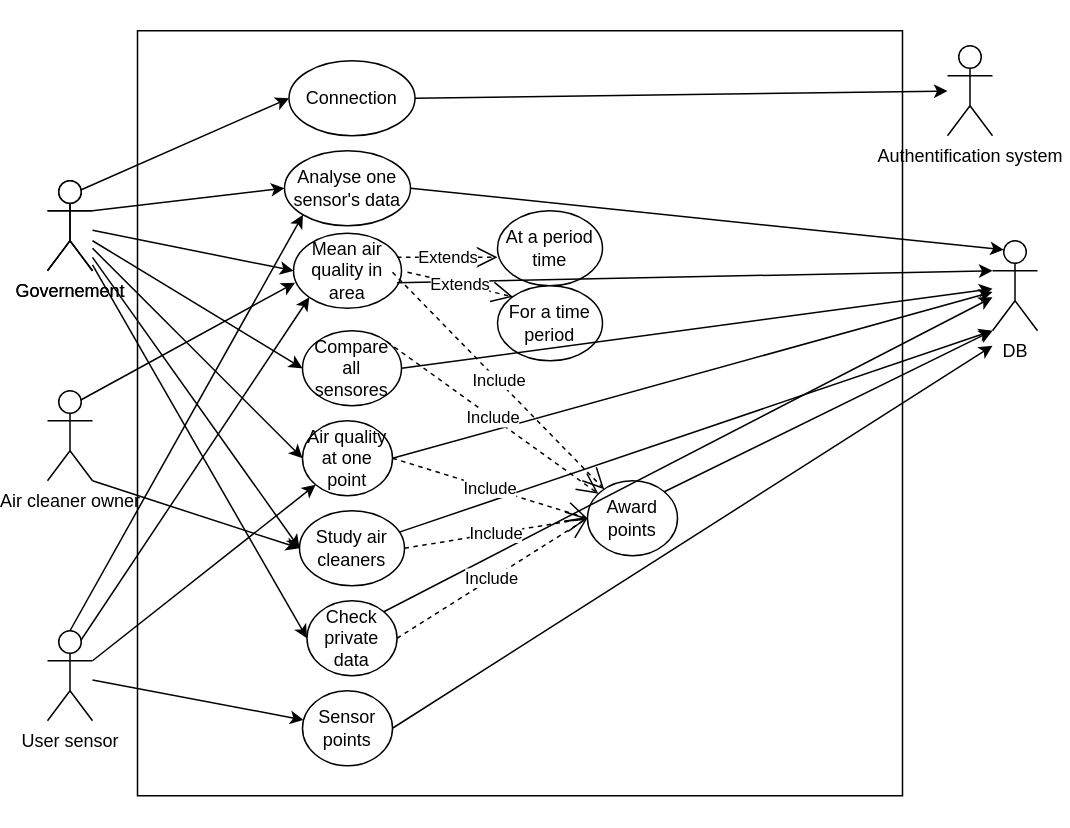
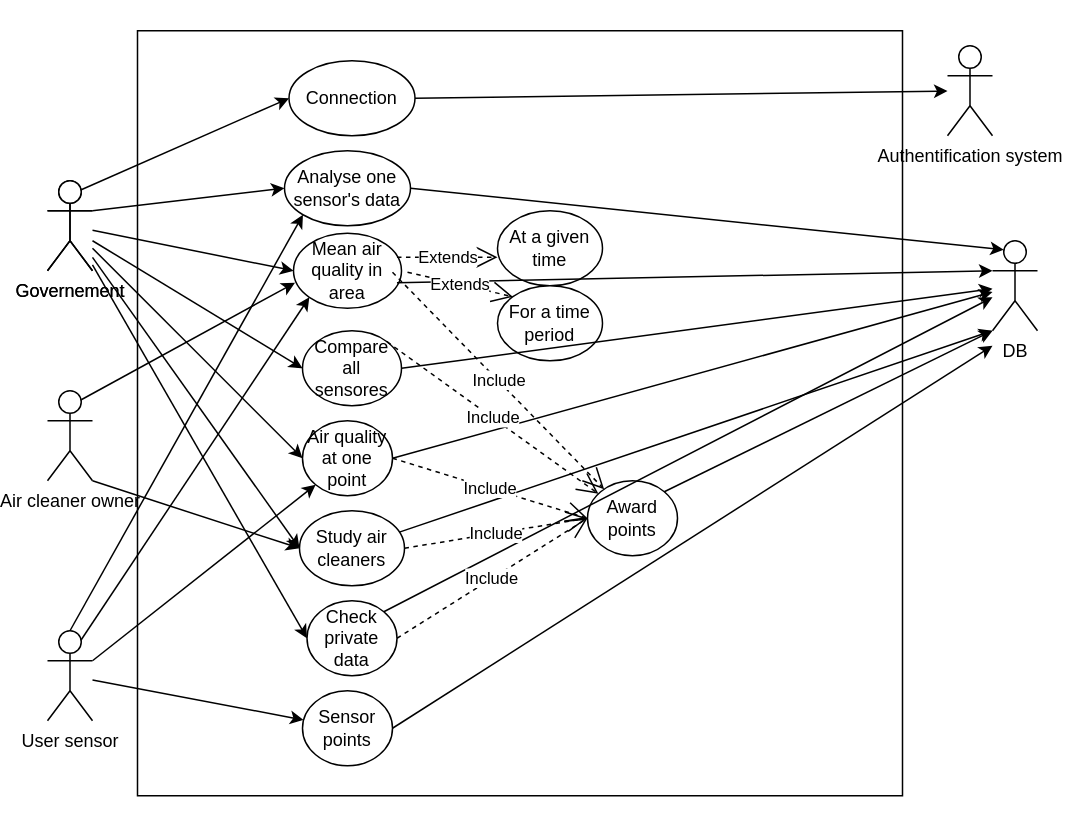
  <mxCell id="0" />
  <mxCell id="1" parent="0" />
  <mxCell id="2" value="" style="whiteSpace=wrap;html=1;aspect=fixed;" parent="1" vertex="1"><mxGeometry x="80" y="20" width="510" height="510" as="geometry" /></mxCell>
  <mxCell id="3" value="Governement" style="shape=umlActor;verticalLabelPosition=bottom;verticalAlign=top;html=1;outlineConnect=0;" parent="1" vertex="1"><mxGeometry x="20" y="120" width="30" height="60" as="geometry" /></mxCell>
  <mxCell id="4" value="Mean air quality in area" style="ellipse;whiteSpace=wrap;html=1;" parent="1" vertex="1"><mxGeometry x="184" y="155" width="72" height="50" as="geometry" /></mxCell>
  <mxCell id="5" value="Analyse one sensor's data" style="ellipse;whiteSpace=wrap;html=1;" parent="1" vertex="1"><mxGeometry x="178" y="100" width="84" height="50" as="geometry" /></mxCell>
  <mxCell id="6" value="Compare all sensores" style="ellipse;whiteSpace=wrap;html=1;" parent="1" vertex="1"><mxGeometry x="190" y="220" width="66" height="50" as="geometry" /></mxCell>
  <mxCell id="7" value="Air quality at one point" style="ellipse;whiteSpace=wrap;html=1;" parent="1" vertex="1"><mxGeometry x="190" y="280" width="60" height="50" as="geometry" /></mxCell>
  <mxCell id="8" value="Study air cleaners" style="ellipse;whiteSpace=wrap;html=1;" parent="1" vertex="1"><mxGeometry x="188" y="340" width="70" height="50" as="geometry" /></mxCell>
  <mxCell id="9" value="Check private data" style="ellipse;whiteSpace=wrap;html=1;" parent="1" vertex="1"><mxGeometry x="193" y="400" width="60" height="50" as="geometry" /></mxCell>
  <mxCell id="10" value="Award points" style="ellipse;whiteSpace=wrap;html=1;" parent="1" vertex="1"><mxGeometry x="380" y="320" width="60" height="50" as="geometry" /></mxCell>
  <mxCell id="11" value="DB" style="shape=umlActor;verticalLabelPosition=bottom;verticalAlign=top;html=1;outlineConnect=0;" parent="1" vertex="1"><mxGeometry x="650" y="160" width="30" height="60" as="geometry" /></mxCell>
- <mxCell id="12" value="At a period time" style="ellipse;whiteSpace=wrap;html=1;" parent="1" vertex="1"><mxGeometry x="320" y="140" width="70" height="50" as="geometry" /></mxCell>
+ <mxCell id="12" value="At a given time" style="ellipse;whiteSpace=wrap;html=1;" parent="1" vertex="1"><mxGeometry x="320" y="140" width="70" height="50" as="geometry" /></mxCell>
  <mxCell id="13" value="For a time period" style="ellipse;whiteSpace=wrap;html=1;" parent="1" vertex="1"><mxGeometry x="320" y="190" width="70" height="50" as="geometry" /></mxCell>
  <mxCell id="14" value="" style="endArrow=classic;html=1;rounded=0;exitX=0.958;exitY=0.66;exitDx=0;exitDy=0;exitPerimeter=0;entryX=0;entryY=0.333;entryDx=0;entryDy=0;entryPerimeter=0;" parent="1" source="4" target="11" edge="1"><mxGeometry width="50" height="50" relative="1" as="geometry"><mxPoint x="280" y="360" as="sourcePoint" /><mxPoint x="530" y="185" as="targetPoint" /></mxGeometry></mxCell>
  <mxCell id="15" value="" style="endArrow=classic;html=1;rounded=0;exitX=1;exitY=0.5;exitDx=0;exitDy=0;entryX=0.25;entryY=0.1;entryDx=0;entryDy=0;entryPerimeter=0;" parent="1" source="5" target="11" edge="1"><mxGeometry width="50" height="50" relative="1" as="geometry"><mxPoint x="280" y="360" as="sourcePoint" /><mxPoint x="330" y="310" as="targetPoint" /></mxGeometry></mxCell>
  <mxCell id="16" value="" style="endArrow=classic;html=1;rounded=0;exitX=1;exitY=0.5;exitDx=0;exitDy=0;" parent="1" source="6" target="11" edge="1"><mxGeometry width="50" height="50" relative="1" as="geometry"><mxPoint x="280" y="360" as="sourcePoint" /><mxPoint x="330" y="310" as="targetPoint" /></mxGeometry></mxCell>
  <mxCell id="17" value="" style="endArrow=classic;html=1;rounded=0;exitX=1;exitY=0.5;exitDx=0;exitDy=0;" parent="1" source="7" target="11" edge="1"><mxGeometry width="50" height="50" relative="1" as="geometry"><mxPoint x="610" y="370" as="sourcePoint" /><mxPoint x="520" y="220" as="targetPoint" /></mxGeometry></mxCell>
  <mxCell id="18" value="" style="endArrow=classic;html=1;rounded=0;entryX=0;entryY=1;entryDx=0;entryDy=0;entryPerimeter=0;" parent="1" source="8" target="11" edge="1"><mxGeometry width="50" height="50" relative="1" as="geometry"><mxPoint x="280" y="360" as="sourcePoint" /><mxPoint x="330" y="310" as="targetPoint" /></mxGeometry></mxCell>
  <mxCell id="19" value="" style="endArrow=classic;html=1;rounded=0;exitX=1;exitY=0;exitDx=0;exitDy=0;" parent="1" source="9" target="11" edge="1"><mxGeometry width="50" height="50" relative="1" as="geometry"><mxPoint x="280" y="360" as="sourcePoint" /><mxPoint x="530" y="220" as="targetPoint" /></mxGeometry></mxCell>
  <mxCell id="20" value="" style="endArrow=classic;html=1;rounded=0;exitX=1;exitY=0;exitDx=0;exitDy=0;" parent="1" source="10" edge="1"><mxGeometry width="50" height="50" relative="1" as="geometry"><mxPoint x="280" y="360" as="sourcePoint" /><mxPoint x="650" y="220" as="targetPoint" /></mxGeometry></mxCell>
  <mxCell id="21" value="Include" style="endArrow=open;endSize=12;dashed=1;html=1;rounded=0;exitX=1;exitY=0.5;exitDx=0;exitDy=0;entryX=0;entryY=0.5;entryDx=0;entryDy=0;" parent="1" source="7" target="10" edge="1"><mxGeometry width="160" relative="1" as="geometry"><mxPoint x="280" y="424.5" as="sourcePoint" /><mxPoint x="440" y="424.5" as="targetPoint" /></mxGeometry></mxCell>
  <mxCell id="22" value="Extends" style="endArrow=open;endSize=12;dashed=1;html=1;rounded=0;exitX=0.958;exitY=0.32;exitDx=0;exitDy=0;exitPerimeter=0;" parent="1" source="4" edge="1"><mxGeometry width="160" relative="1" as="geometry"><mxPoint x="280" y="424.5" as="sourcePoint" /><mxPoint x="320" y="171" as="targetPoint" /></mxGeometry></mxCell>
  <mxCell id="23" value="Include" style="endArrow=open;endSize=12;dashed=1;html=1;rounded=0;exitX=1;exitY=0.5;exitDx=0;exitDy=0;entryX=0;entryY=0.5;entryDx=0;entryDy=0;" parent="1" source="9" target="10" edge="1"><mxGeometry width="160" relative="1" as="geometry"><mxPoint x="263" y="181" as="sourcePoint" /><mxPoint x="330" y="175" as="targetPoint" /></mxGeometry></mxCell>
  <mxCell id="24" value="Include" style="endArrow=open;endSize=12;dashed=1;html=1;rounded=0;" parent="1" target="10" edge="1"><mxGeometry width="160" relative="1" as="geometry"><mxPoint x="250" y="181" as="sourcePoint" /><mxPoint x="330" y="175" as="targetPoint" /></mxGeometry></mxCell>
  <mxCell id="25" value="Include" style="endArrow=open;endSize=12;dashed=1;html=1;rounded=0;exitX=1;exitY=0;exitDx=0;exitDy=0;" parent="1" source="6" target="10" edge="1"><mxGeometry width="160" relative="1" as="geometry"><mxPoint x="273" y="191" as="sourcePoint" /><mxPoint x="340" y="185" as="targetPoint" /></mxGeometry></mxCell>
  <mxCell id="26" value="Include" style="endArrow=open;endSize=12;dashed=1;html=1;rounded=0;exitX=1;exitY=0.5;exitDx=0;exitDy=0;entryX=0;entryY=0.5;entryDx=0;entryDy=0;" parent="1" source="8" target="10" edge="1"><mxGeometry width="160" relative="1" as="geometry"><mxPoint x="283" y="201" as="sourcePoint" /><mxPoint x="350" y="195" as="targetPoint" /></mxGeometry></mxCell>
  <mxCell id="27" value="Extends" style="endArrow=open;endSize=12;dashed=1;html=1;rounded=0;entryX=0;entryY=0;entryDx=0;entryDy=0;" parent="1" target="13" edge="1"><mxGeometry width="160" relative="1" as="geometry"><mxPoint x="260" y="181" as="sourcePoint" /><mxPoint x="330" y="181" as="targetPoint" /></mxGeometry></mxCell>
  <mxCell id="28" value="" style="endArrow=classic;html=1;rounded=0;exitX=1;exitY=0.333;exitDx=0;exitDy=0;entryX=0;entryY=0.5;entryDx=0;entryDy=0;exitPerimeter=0;" parent="1" source="3" target="5" edge="1"><mxGeometry width="50" height="50" relative="1" as="geometry"><mxPoint x="262" y="125" as="sourcePoint" /><mxPoint x="538" y="161" as="targetPoint" /></mxGeometry></mxCell>
  <mxCell id="29" value="" style="endArrow=classic;html=1;rounded=0;entryX=0;entryY=0.5;entryDx=0;entryDy=0;" parent="1" source="3" target="4" edge="1"><mxGeometry width="50" height="50" relative="1" as="geometry"><mxPoint x="272" y="135" as="sourcePoint" /><mxPoint x="548" y="171" as="targetPoint" /></mxGeometry></mxCell>
  <mxCell id="30" value="" style="endArrow=classic;html=1;rounded=0;entryX=0;entryY=0.5;entryDx=0;entryDy=0;" parent="1" target="6" edge="1"><mxGeometry width="50" height="50" relative="1" as="geometry"><mxPoint x="50" y="160" as="sourcePoint" /><mxPoint x="558" y="181" as="targetPoint" /></mxGeometry></mxCell>
  <mxCell id="31" value="" style="endArrow=classic;html=1;rounded=0;entryX=0;entryY=0.5;entryDx=0;entryDy=0;" parent="1" source="3" target="7" edge="1"><mxGeometry width="50" height="50" relative="1" as="geometry"><mxPoint x="292" y="155" as="sourcePoint" /><mxPoint x="568" y="191" as="targetPoint" /></mxGeometry></mxCell>
  <mxCell id="32" value="" style="endArrow=classic;html=1;rounded=0;entryX=0;entryY=0.5;entryDx=0;entryDy=0;" parent="1" source="3" target="8" edge="1"><mxGeometry width="50" height="50" relative="1" as="geometry"><mxPoint x="302" y="165" as="sourcePoint" /><mxPoint x="578" y="201" as="targetPoint" /></mxGeometry></mxCell>
  <mxCell id="33" value="" style="endArrow=classic;html=1;rounded=0;entryX=0;entryY=0.5;entryDx=0;entryDy=0;" parent="1" source="3" target="9" edge="1"><mxGeometry width="50" height="50" relative="1" as="geometry"><mxPoint x="312" y="175" as="sourcePoint" /><mxPoint x="588" y="211" as="targetPoint" /></mxGeometry></mxCell>
  <mxCell id="34" value="Connection" style="ellipse;whiteSpace=wrap;html=1;" parent="1" vertex="1"><mxGeometry x="181" y="40" width="84" height="50" as="geometry" /></mxCell>
  <mxCell id="35" value="" style="endArrow=classic;html=1;rounded=0;exitX=0.75;exitY=0.1;exitDx=0;exitDy=0;exitPerimeter=0;entryX=0;entryY=0.5;entryDx=0;entryDy=0;" parent="1" source="3" target="34" edge="1"><mxGeometry width="50" height="50" relative="1" as="geometry"><mxPoint x="270" y="300" as="sourcePoint" /><mxPoint x="320" y="250" as="targetPoint" /></mxGeometry></mxCell>
  <mxCell id="36" value="Authentification system" style="shape=umlActor;verticalLabelPosition=bottom;verticalAlign=top;html=1;outlineConnect=0;" parent="1" vertex="1"><mxGeometry x="620" y="30" width="30" height="60" as="geometry" /></mxCell>
  <mxCell id="37" value="" style="endArrow=classic;html=1;rounded=0;exitX=1;exitY=0.5;exitDx=0;exitDy=0;" parent="1" source="34" target="36" edge="1"><mxGeometry width="50" height="50" relative="1" as="geometry"><mxPoint x="270" y="300" as="sourcePoint" /><mxPoint x="320" y="250" as="targetPoint" /></mxGeometry></mxCell>
  <mxCell id="38" value="User sensor" style="shape=umlActor;verticalLabelPosition=bottom;verticalAlign=top;html=1;outlineConnect=0;" vertex="1" parent="1"><mxGeometry x="20" y="420" width="30" height="60" as="geometry" /></mxCell>
  <mxCell id="39" value="Governement" style="shape=umlActor;verticalLabelPosition=bottom;verticalAlign=top;html=1;outlineConnect=0;" vertex="1" parent="1"><mxGeometry x="20" y="120" width="30" height="60" as="geometry" /></mxCell>
  <mxCell id="40" value="Air cleaner owner" style="shape=umlActor;verticalLabelPosition=bottom;verticalAlign=top;html=1;outlineConnect=0;" vertex="1" parent="1"><mxGeometry x="20" y="260" width="30" height="60" as="geometry" /></mxCell>
  <mxCell id="41" value="Sensor points" style="ellipse;whiteSpace=wrap;html=1;" vertex="1" parent="1"><mxGeometry x="190" y="460" width="60" height="50" as="geometry" /></mxCell>
  <mxCell id="42" value="" style="endArrow=classic;html=1;rounded=0;exitX=1;exitY=0.5;exitDx=0;exitDy=0;" edge="1" parent="1" source="41"><mxGeometry width="50" height="50" relative="1" as="geometry"><mxPoint x="270" y="380" as="sourcePoint" /><mxPoint x="650" y="230" as="targetPoint" /></mxGeometry></mxCell>
  <mxCell id="43" value="" style="endArrow=classic;html=1;rounded=0;" edge="1" parent="1" source="38" target="41"><mxGeometry width="50" height="50" relative="1" as="geometry"><mxPoint x="270" y="380" as="sourcePoint" /><mxPoint x="320" y="330" as="targetPoint" /></mxGeometry></mxCell>
  <mxCell id="44" value="" style="endArrow=classic;html=1;rounded=0;exitX=0.75;exitY=0.1;exitDx=0;exitDy=0;exitPerimeter=0;entryX=0;entryY=1;entryDx=0;entryDy=0;" edge="1" parent="1" source="38" target="4"><mxGeometry width="50" height="50" relative="1" as="geometry"><mxPoint x="270" y="380" as="sourcePoint" /><mxPoint x="320" y="330" as="targetPoint" /></mxGeometry></mxCell>
  <mxCell id="45" value="" style="endArrow=classic;html=1;rounded=0;exitX=1;exitY=0.333;exitDx=0;exitDy=0;exitPerimeter=0;entryX=0;entryY=1;entryDx=0;entryDy=0;" edge="1" parent="1" source="38" target="7"><mxGeometry width="50" height="50" relative="1" as="geometry"><mxPoint x="270" y="380" as="sourcePoint" /><mxPoint x="320" y="330" as="targetPoint" /></mxGeometry></mxCell>
  <mxCell id="46" value="" style="endArrow=classic;html=1;rounded=0;exitX=1;exitY=1;exitDx=0;exitDy=0;exitPerimeter=0;entryX=0;entryY=0.5;entryDx=0;entryDy=0;" edge="1" parent="1" source="40" target="8"><mxGeometry width="50" height="50" relative="1" as="geometry"><mxPoint x="270" y="380" as="sourcePoint" /><mxPoint x="320" y="330" as="targetPoint" /></mxGeometry></mxCell>
  <mxCell id="47" value="" style="endArrow=classic;html=1;rounded=0;exitX=0.5;exitY=0;exitDx=0;exitDy=0;exitPerimeter=0;entryX=0;entryY=1;entryDx=0;entryDy=0;" edge="1" parent="1" source="38" target="5"><mxGeometry width="50" height="50" relative="1" as="geometry"><mxPoint x="270" y="320" as="sourcePoint" /><mxPoint x="320" y="270" as="targetPoint" /></mxGeometry></mxCell>
  <mxCell id="48" value="" style="endArrow=classic;html=1;rounded=0;exitX=0.75;exitY=0.1;exitDx=0;exitDy=0;exitPerimeter=0;entryX=0.014;entryY=0.66;entryDx=0;entryDy=0;entryPerimeter=0;" edge="1" parent="1" source="40" target="4"><mxGeometry width="50" height="50" relative="1" as="geometry"><mxPoint x="270" y="320" as="sourcePoint" /><mxPoint x="320" y="270" as="targetPoint" /></mxGeometry></mxCell>
